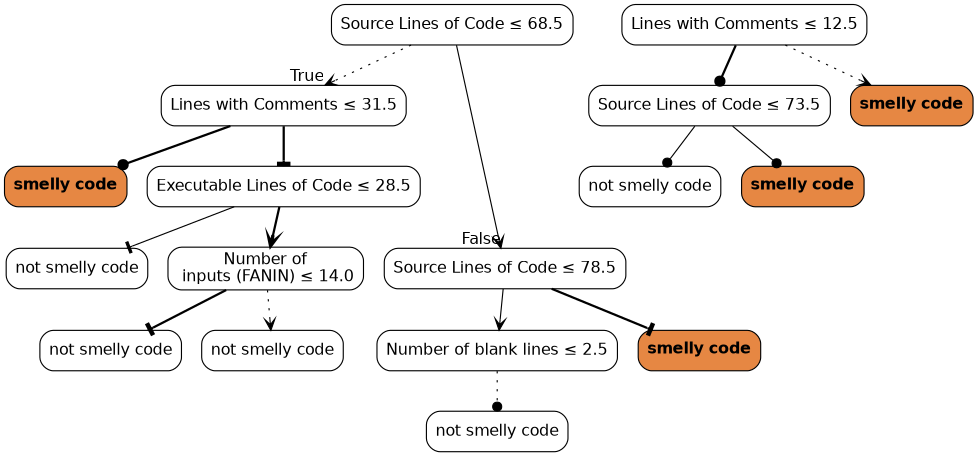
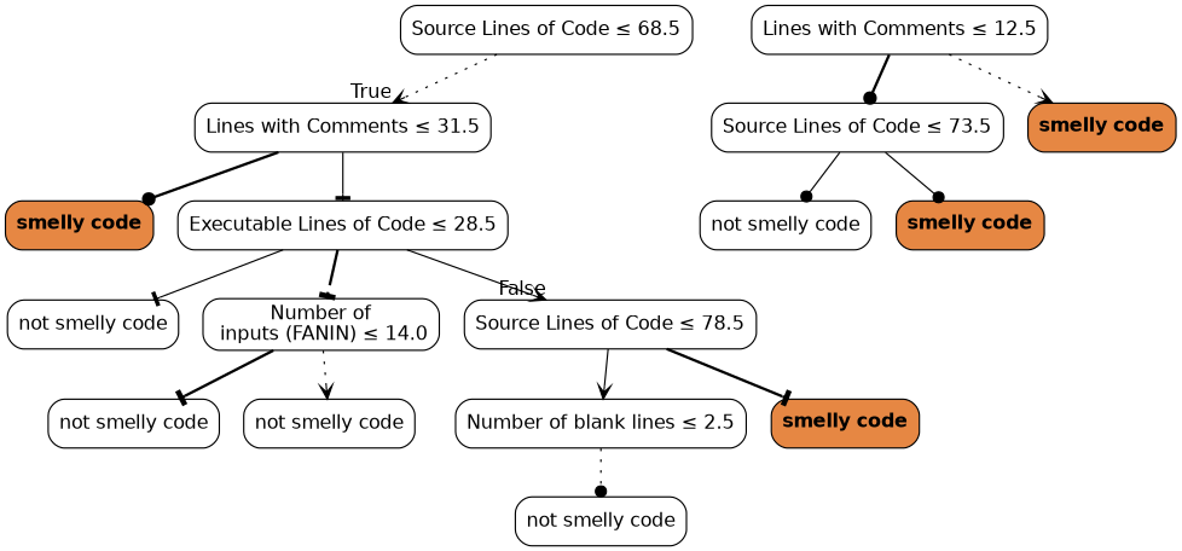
  digraph {
    node [color=black fillcolor="#FFFFFF" fontname=helvetica shape=box style="filled, rounded"]
    edge [arrowhead=vee fontname=helvetica style=bold]
    n1 [label=<Source Lines of Code &le; 68.5>]
    n2 [label=<Lines with Comments &le; 31.5>]
    n3 [label=<Source Lines of Code &le; 78.5>]
    n4 [label=<Executable Lines of Code &le; 28.5>]
    n5 [fillcolor="#e68743" label=<<b>smelly code</b>>]
    n6 [label=<Number of blank lines &le; 2.5>]
    n7 [fillcolor="#e68743" label=<<b>smelly code</b>>]
    n8 [label=<not smelly code>]
    n9 [label=<Number of<br/> inputs (FANIN) &le; 14.0>]
    n10 [label=<not smelly code>]
    n11 [label=<not smelly code>]
    n12 [label=<not smelly code>]
    n13 [label=<Lines with Comments &le; 12.5>]
    n14 [label=<Source Lines of Code &le; 73.5>]
    n15 [fillcolor="#e68743" label=<<b>smelly code</b>>]
    n16 [label=<not smelly code>]
    n17 [fillcolor="#e68743" label=<<b>smelly code</b>>]
    n1 -> n2 [headlabel=True labelangle=45 labeldistance=2.5 style=dotted]
-   n1 -> n3 [headlabel=False labelangle=-45 labeldistance=2.5 style=solid]
-   n2 -> n4 [arrowhead=tee]
+   n4 -> n3 [headlabel=False labelangle=-45 labeldistance=2.5 style=solid]
+   n2 -> n4 [arrowhead=tee style=solid]
    n2 -> n5 [arrowhead=dot]
    n3 -> n6 [style=solid]
    n3 -> n7 [arrowhead=tee]
    n4 -> n8 [arrowhead=tee style=solid]
-   n4 -> n9
+   n4 -> n9 [arrowhead=tee]
    n6 -> n12 [arrowhead=dot style=dotted]
    n9 -> n10 [arrowhead=tee]
    n9 -> n11 [style=dotted]
    n13 -> n14 [arrowhead=dot]
    n13 -> n15 [style=dotted]
    n14 -> n16 [arrowhead=dot style=solid]
    n14 -> n17 [arrowhead=dot style=solid]
  }
